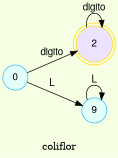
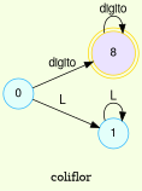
  digraph {
    bgcolor="#F6FFE3"
    label=coliflor
    rankdir=LR
    node [color="#2CB5FF" fillcolor="#E3FFFA" fontname="Helvetica,Arial,sans-serif" shape=circle style=filled]
    edge [fontname="Helvetica,Arial,sans-serif"]
-   2 [color=gold fillcolor="#EBE3FF" shape=doublecircle]
+   2 [color=gold fillcolor="#EBE3FF" shape=doublecircle label=8]
    0
-   1 [label=9]
+   1
    2 -> 2 [label=digito]
    0 -> 2 [label=digito]
    0 -> 1 [label=L]
    1 -> 1 [label=L]
  }
